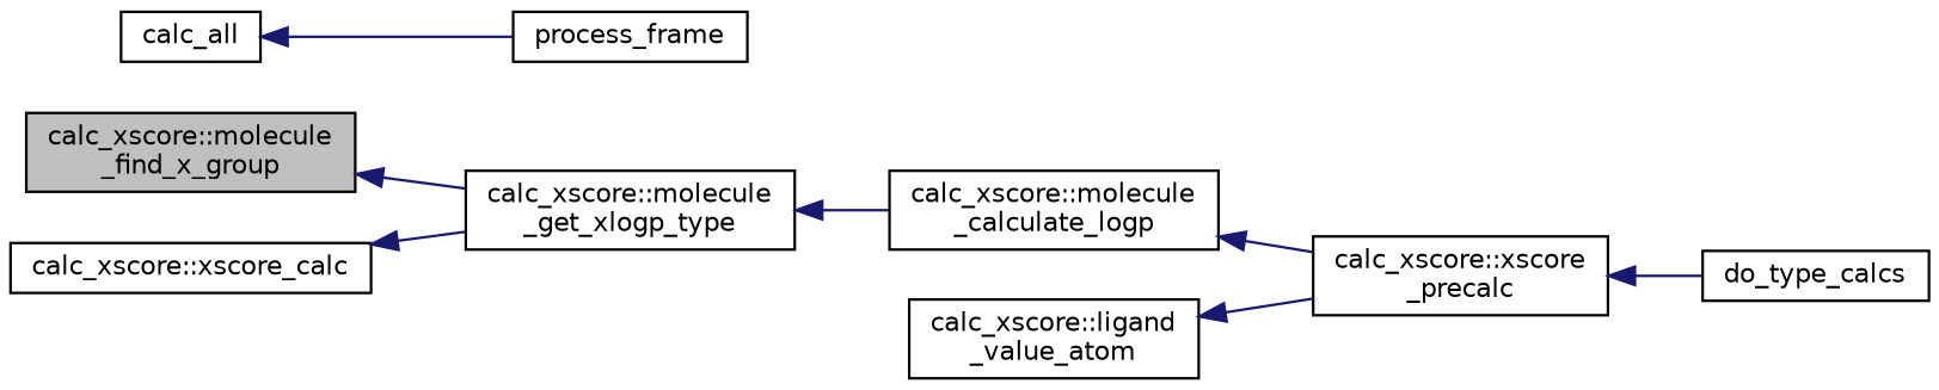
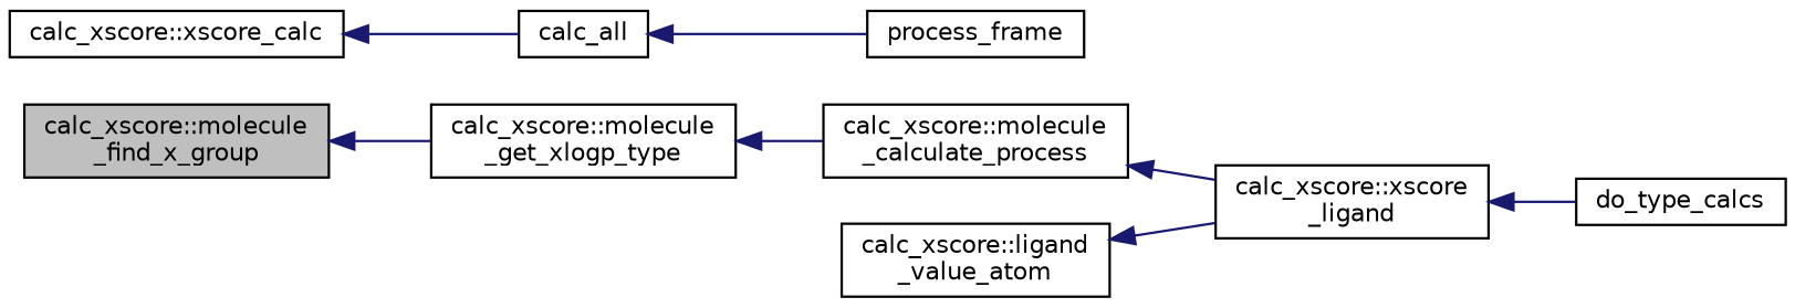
  digraph {
    rankdir=LR
    node [color=black fillcolor=white fontname=Helvetica fontsize=10 shape=record style=filled]
    edge [color=midnightblue dir=back fontname=Helvetica fontsize=10 labelfontname=Helvetica labelfontsize=10 style=solid]
    n1 [fillcolor=grey75 fontcolor=black height=0.2 label="calc_xscore::molecule\l_find_x_group" width=0.4]
    n2 [height=0.2 label="calc_xscore::molecule\l_get_xlogp_type" width=0.4]
-   n3 [height=0.2 label="calc_xscore::molecule\l_calculate_logp" width=0.4]
-   n4 [height=0.2 label="calc_xscore::xscore\l_precalc" width=0.4]
+   n3 [height=0.2 label="calc_xscore::molecule\l_calculate_process" width=0.4]
+   n4 [height=0.2 label="calc_xscore::xscore\l_ligand" width=0.4]
    n5 [height=0.2 label="calc_xscore::ligand\l_value_atom" width=0.4]
    n6 [height=0.2 label="calc_xscore::xscore_calc" width=0.4]
    n7 [height=0.2 label=calc_all width=0.4]
    n8 [height=0.2 label=do_type_calcs width=0.4]
    n9 [height=0.2 label=process_frame width=0.4]
    n1 -> n2
    n2 -> n3
    n3 -> n4
    n4 -> n8
    n5 -> n4
-   n6 -> n2
+   n6 -> n7
    n7 -> n9
  }
